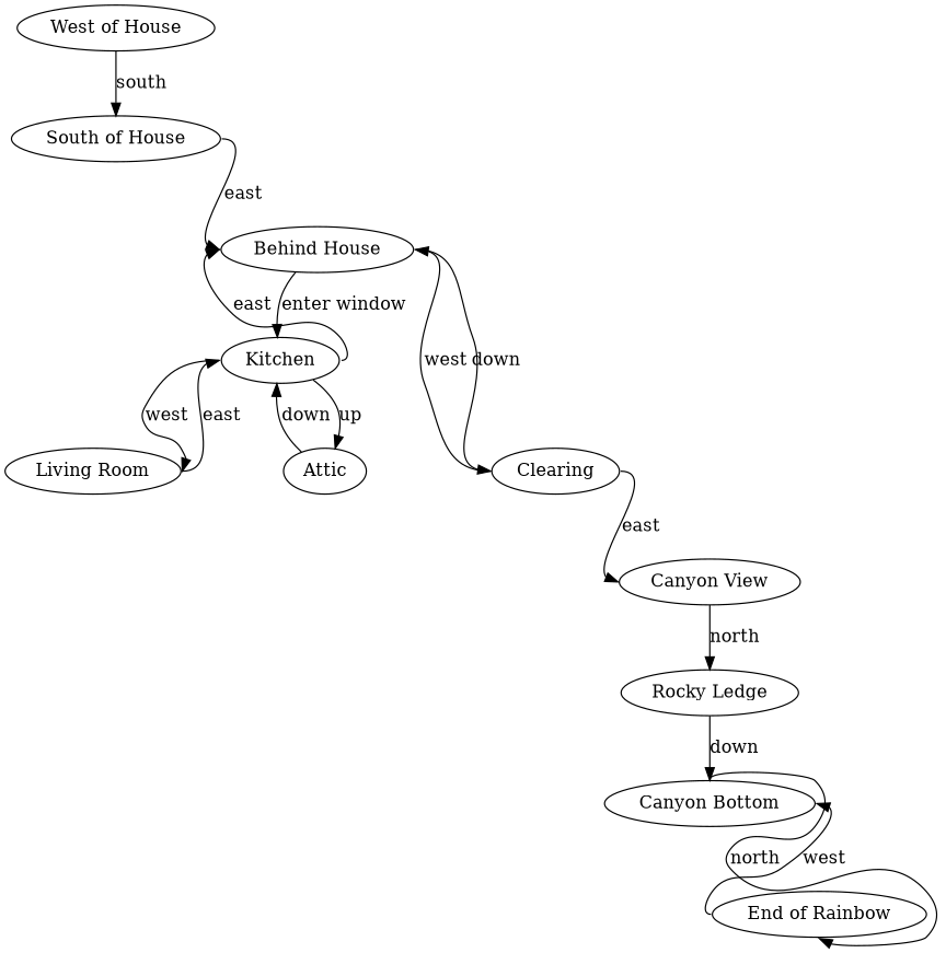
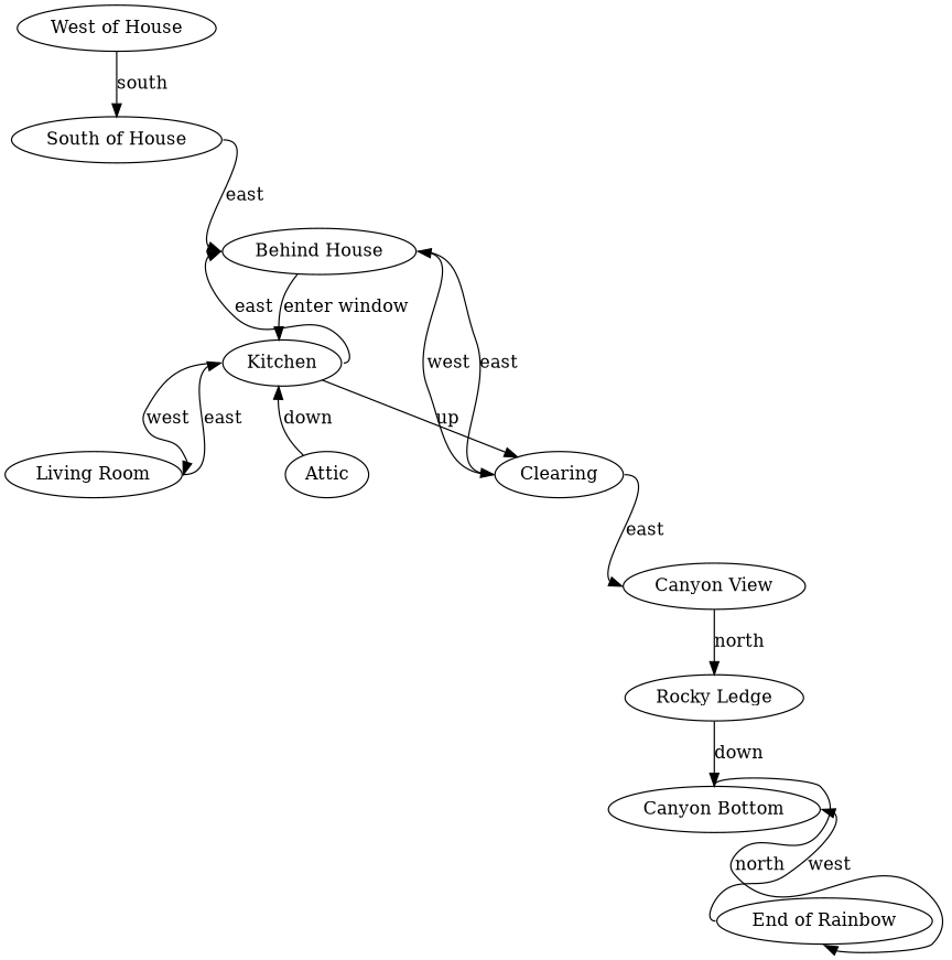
  digraph {
    "West of House"
    "South of House"
    "Behind House"
    Kitchen
    Clearing
    "Living Room"
    Attic
    "Canyon View"
    "Rocky Ledge"
    "Canyon Bottom"
    "End of Rainbow"
    "West of House" -> "South of House" [headport=n label=south tailport=s]
    "South of House" -> "Behind House" [headport=w label=east tailport=e]
    "Behind House" -> Kitchen [label="enter window"]
-   "Behind House" -> Clearing [headport=w label=down tailport=e]
+   "Behind House" -> Clearing [headport=w label=east tailport=e]
    Kitchen -> "Behind House" [headport=w label=east tailport=e]
    Kitchen -> "Living Room" [headport=e label=west tailport=w]
-   Kitchen -> Attic [label=up]
+   Kitchen -> Clearing [label=up]
    Clearing -> "Behind House" [headport=e label=west tailport=w]
    Clearing -> "Canyon View" [headport=w label=east tailport=e]
    "Living Room" -> Kitchen [headport=w label=east tailport=e]
    Attic -> Kitchen [label=down]
    "Canyon View" -> "Rocky Ledge" [label=north]
    "Rocky Ledge" -> "Canyon Bottom" [label=down]
    "Canyon Bottom" -> "End of Rainbow" [headport=s label=north tailport=n]
    "End of Rainbow" -> "Canyon Bottom" [headport=e label=west tailport=w]
  }
